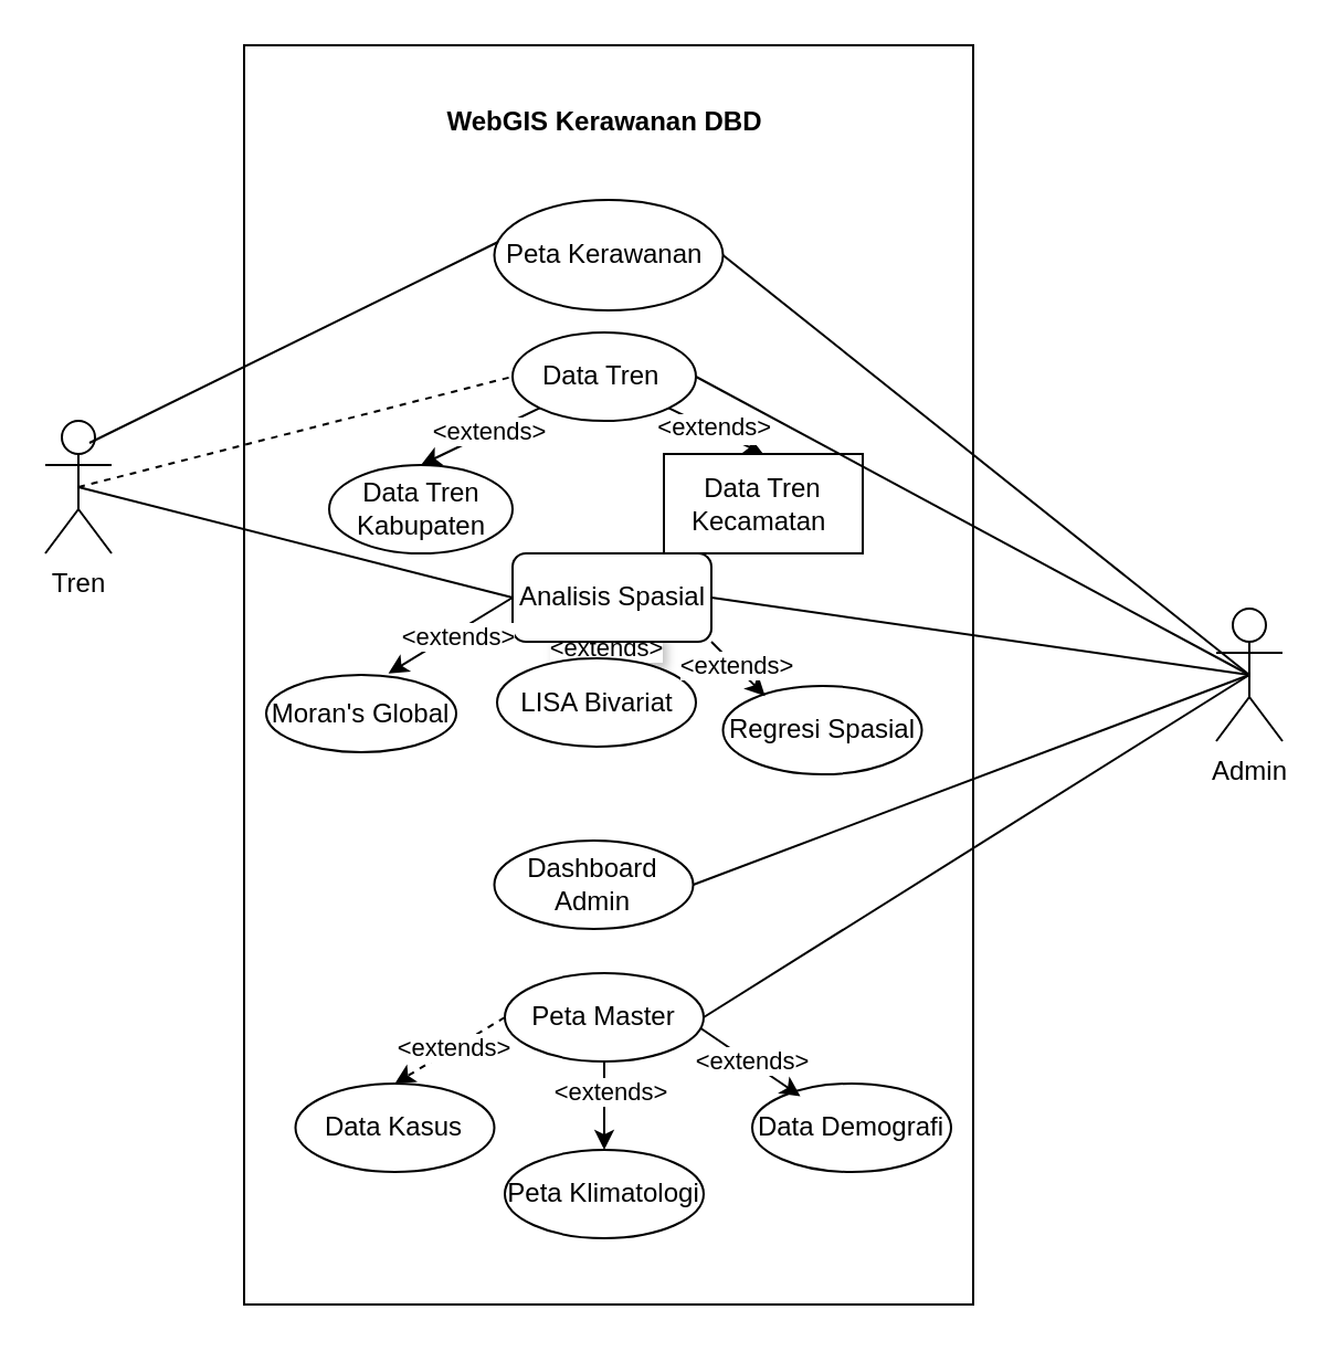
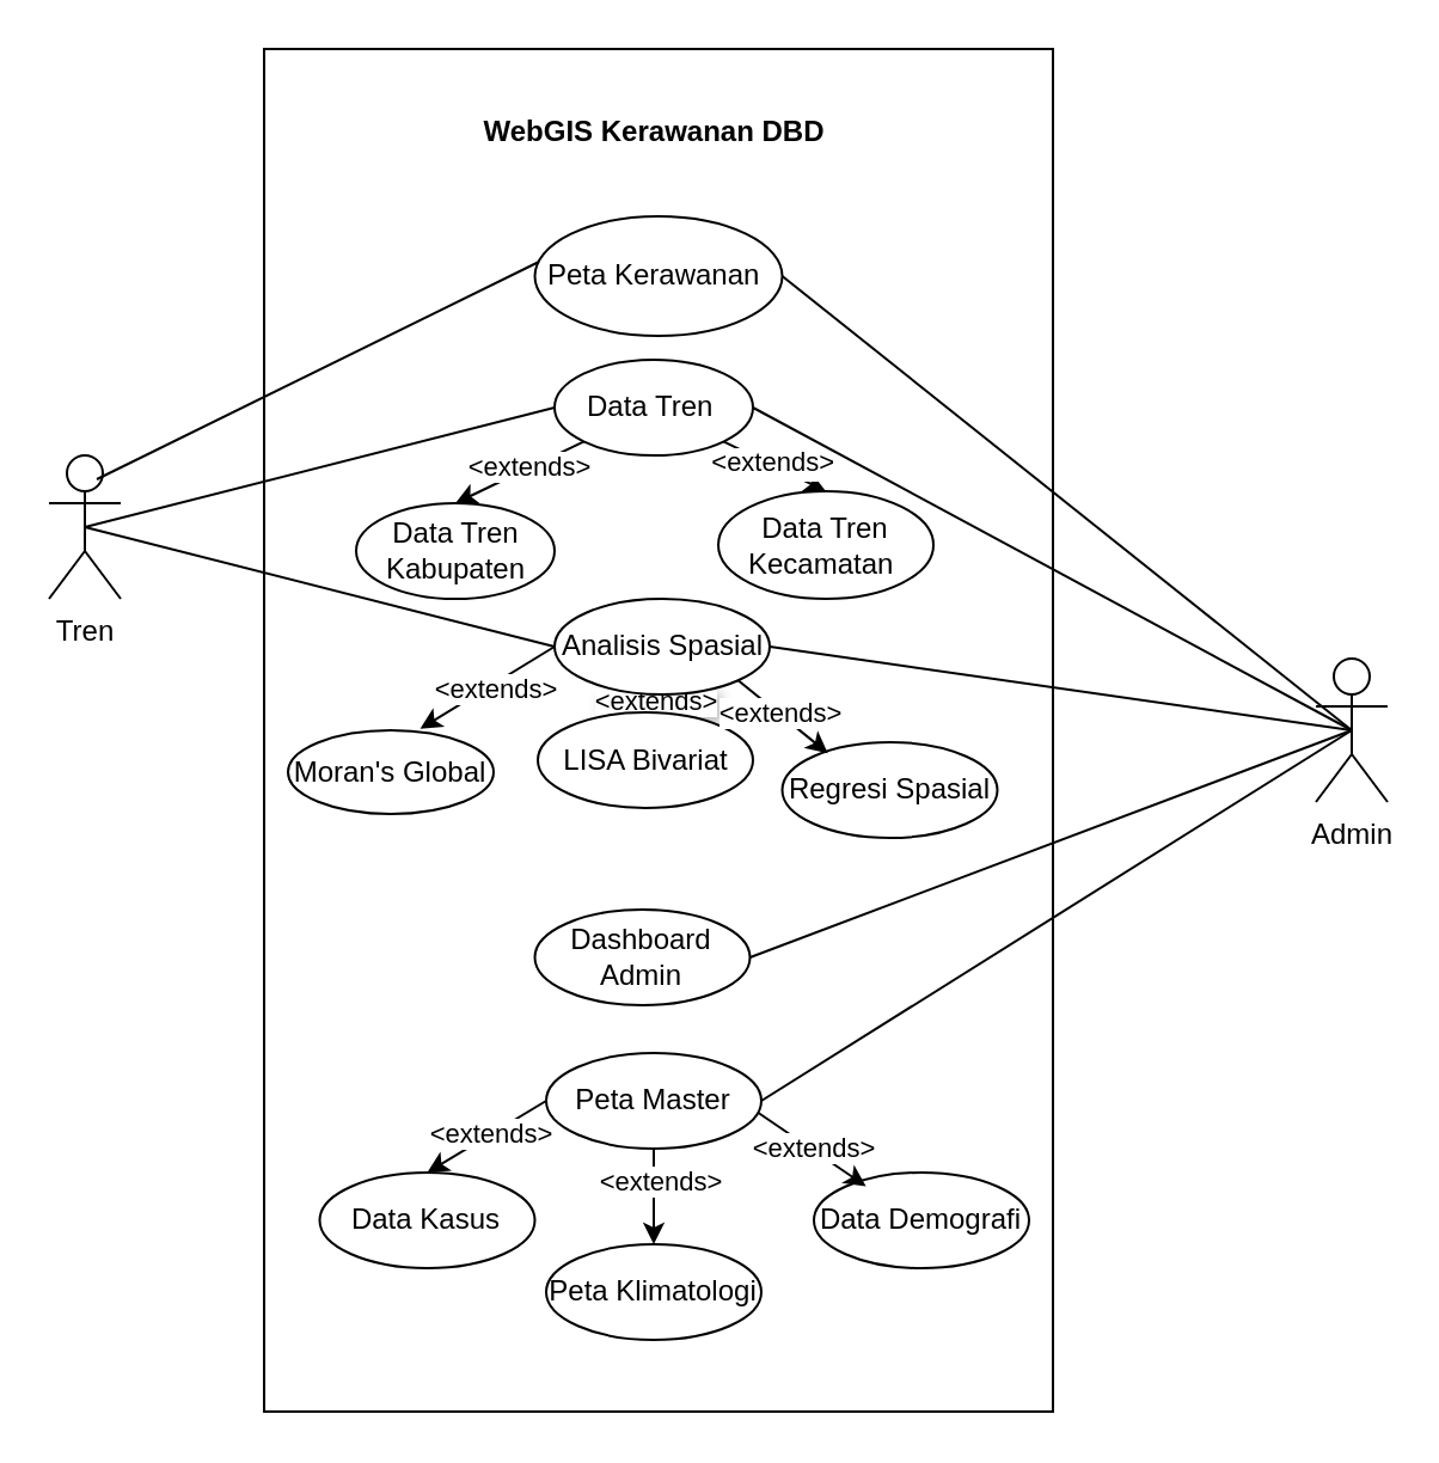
  <mxCell id="0" />
  <mxCell id="1" parent="0" />
  <mxCell id="2" value="" style="rounded=0;whiteSpace=wrap;html=1;fillColor=light-dark(#FFFFFF,#FFFFFF);strokeColor=light-dark(#000000,#000000);" vertex="1" parent="1"><mxGeometry x="110" y="20" width="330" height="570" as="geometry" /></mxCell>
- <mxCell id="3" style="rounded=0;orthogonalLoop=1;jettySize=auto;html=1;exitX=0.5;exitY=0.5;exitDx=0;exitDy=0;exitPerimeter=0;entryX=0;entryY=0.5;entryDx=0;entryDy=0;strokeColor=light-dark(#000000,#000000);endArrow=none;startFill=0;dashed=1;" edge="1" parent="1" source="5" target="14"><mxGeometry relative="1" as="geometry" /></mxCell>
+ <mxCell id="3" style="rounded=0;orthogonalLoop=1;jettySize=auto;html=1;exitX=0.5;exitY=0.5;exitDx=0;exitDy=0;exitPerimeter=0;entryX=0;entryY=0.5;entryDx=0;entryDy=0;strokeColor=light-dark(#000000,#000000);endArrow=none;startFill=0;" edge="1" parent="1" source="5" target="14"><mxGeometry relative="1" as="geometry" /></mxCell>
  <mxCell id="4" style="rounded=0;orthogonalLoop=1;jettySize=auto;html=1;exitX=0.5;exitY=0.5;exitDx=0;exitDy=0;exitPerimeter=0;entryX=0;entryY=0.5;entryDx=0;entryDy=0;strokeColor=light-dark(#000000,#000000);endArrow=none;startFill=0;" edge="1" parent="1" source="5" target="19"><mxGeometry relative="1" as="geometry" /></mxCell>
  <mxCell id="5" value="Tren" style="shape=umlActor;verticalLabelPosition=bottom;verticalAlign=top;html=1;outlineConnect=0;strokeColor=light-dark(#000000,#000000);fillColor=none;" vertex="1" parent="1"><mxGeometry x="20" y="190" width="30" height="60" as="geometry" /></mxCell>
  <mxCell id="6" style="rounded=0;orthogonalLoop=1;jettySize=auto;html=1;exitX=0.5;exitY=0.5;exitDx=0;exitDy=0;exitPerimeter=0;entryX=1;entryY=0.5;entryDx=0;entryDy=0;endArrow=none;startFill=0;strokeColor=light-dark(#000000,#000000);" edge="1" parent="1" source="7" target="28"><mxGeometry relative="1" as="geometry" /></mxCell>
  <mxCell id="7" value="Admin" style="shape=umlActor;verticalLabelPosition=bottom;verticalAlign=top;html=1;outlineConnect=0;strokeColor=light-dark(#000000,#000000);fillColor=none;" vertex="1" parent="1"><mxGeometry x="550" y="275" width="30" height="60" as="geometry" /></mxCell>
  <mxCell id="8" value="WebGIS Kerawanan DBD" style="text;html=1;align=center;verticalAlign=middle;resizable=0;points=[];autosize=1;strokeColor=none;fillColor=none;fontColor=light-dark(#000000,#000000);fontStyle=1" vertex="1" parent="1"><mxGeometry x="193" y="40" width="160" height="30" as="geometry" /></mxCell>
  <mxCell id="9" value="&lt;font style=&quot;color: light-dark(rgb(0, 0, 0), rgb(0, 0, 0));&quot;&gt;Peta Kerawanan&amp;nbsp;&lt;/font&gt;" style="ellipse;whiteSpace=wrap;html=1;fillColor=light-dark(#FFFFFF,#FFFFFF);strokeColor=light-dark(#000000,#000000);" vertex="1" parent="1"><mxGeometry x="223.25" y="90" width="103.5" height="50" as="geometry" /></mxCell>
  <mxCell id="10" style="rounded=0;orthogonalLoop=1;jettySize=auto;html=1;exitX=0;exitY=1;exitDx=0;exitDy=0;entryX=0.5;entryY=0;entryDx=0;entryDy=0;strokeColor=light-dark(#000000,#000000);" edge="1" parent="1" source="14" target="15"><mxGeometry relative="1" as="geometry" /></mxCell>
  <mxCell id="11" value="&amp;lt;extends&amp;gt;" style="edgeLabel;align=center;verticalAlign=middle;resizable=0;points=[];labelBackgroundColor=light-dark(#FFFFFF,#FFFFFF);html=1;fontColor=light-dark(#000000,#000000);" vertex="1" connectable="0" parent="10"><mxGeometry x="-0.152" y="-1" relative="1" as="geometry"><mxPoint as="offset" /></mxGeometry></mxCell>
  <mxCell id="12" style="rounded=0;orthogonalLoop=1;jettySize=auto;html=1;exitX=1;exitY=1;exitDx=0;exitDy=0;entryX=0.5;entryY=0;entryDx=0;entryDy=0;strokeColor=light-dark(#000000,#000000);" edge="1" parent="1" source="14" target="16"><mxGeometry relative="1" as="geometry" /></mxCell>
  <mxCell id="13" value="&lt;extends&gt;" style="edgeLabel;align=center;verticalAlign=middle;resizable=0;points=[];labelBackgroundColor=light-dark(#FFFFFF,#FFFFFF);fontColor=light-dark(#000000,#000000);" vertex="1" connectable="0" parent="12"><mxGeometry x="-0.055" y="2" relative="1" as="geometry"><mxPoint as="offset" /></mxGeometry></mxCell>
  <mxCell id="14" value="&lt;font style=&quot;color: light-dark(rgb(0, 0, 0), rgb(0, 0, 0));&quot;&gt;Data Tren&amp;nbsp;&lt;/font&gt;" style="ellipse;whiteSpace=wrap;html=1;fillColor=light-dark(#FFFFFF,#FFFFFF);strokeColor=light-dark(#000000,#000000);" vertex="1" parent="1"><mxGeometry x="231.5" y="150" width="83" height="40" as="geometry" /></mxCell>
  <mxCell id="15" value="&lt;font style=&quot;color: light-dark(rgb(0, 0, 0), rgb(0, 0, 0));&quot;&gt;Data Tren&lt;br&gt;Kabupaten&lt;/font&gt;" style="ellipse;whiteSpace=wrap;html=1;fillColor=light-dark(#FFFFFF,#FFFFFF);strokeColor=light-dark(#000000,#000000);" vertex="1" parent="1"><mxGeometry x="148.5" y="210" width="83" height="40" as="geometry" /></mxCell>
- <mxCell id="16" value="&lt;font style=&quot;color: light-dark(rgb(0, 0, 0), rgb(0, 0, 0));&quot;&gt;Data Tren&lt;br&gt;Kecamatan&amp;nbsp;&lt;/font&gt;" style="whiteSpace=wrap;html=1;fillColor=light-dark(#FFFFFF,#FFFFFF);strokeColor=light-dark(#000000,#000000);rounded=0;" vertex="1" parent="1"><mxGeometry x="300" y="205" width="90" height="45" as="geometry" /></mxCell>
+ <mxCell id="16" value="&lt;font style=&quot;color: light-dark(rgb(0, 0, 0), rgb(0, 0, 0));&quot;&gt;Data Tren&lt;br&gt;Kecamatan&amp;nbsp;&lt;/font&gt;" style="ellipse;whiteSpace=wrap;html=1;fillColor=light-dark(#FFFFFF,#FFFFFF);strokeColor=light-dark(#000000,#000000);" vertex="1" parent="1"><mxGeometry x="300" y="205" width="90" height="45" as="geometry" /></mxCell>
  <mxCell id="17" style="rounded=0;orthogonalLoop=1;jettySize=auto;html=1;exitX=0.5;exitY=1;exitDx=0;exitDy=0;entryX=0.5;entryY=0;entryDx=0;entryDy=0;strokeColor=light-dark(#000000,#000000);" edge="1" parent="1" source="19" target="21"><mxGeometry relative="1" as="geometry" /></mxCell>
  <mxCell id="18" value="&amp;lt;extends&amp;gt;" style="edgeLabel;html=1;align=center;verticalAlign=middle;resizable=0;points=[];labelBackgroundColor=light-dark(#FFFFFF,#FFFFFF);textShadow=1;fontColor=light-dark(#000000,#000000);" vertex="1" connectable="0" parent="17"><mxGeometry x="-0.166" relative="1" as="geometry"><mxPoint as="offset" /></mxGeometry></mxCell>
- <mxCell id="19" value="&lt;font style=&quot;color: light-dark(rgb(0, 0, 0), rgb(0, 0, 0));&quot;&gt;Analisis Spasial&lt;/font&gt;" style="whiteSpace=wrap;html=1;fillColor=light-dark(#FFFFFF,#FFFFFF);strokeColor=light-dark(#000000,#000000);rounded=1;" vertex="1" parent="1"><mxGeometry x="231.5" y="250" width="90" height="40" as="geometry" /></mxCell>
+ <mxCell id="19" value="&lt;font style=&quot;color: light-dark(rgb(0, 0, 0), rgb(0, 0, 0));&quot;&gt;Analisis Spasial&lt;/font&gt;" style="ellipse;whiteSpace=wrap;html=1;fillColor=light-dark(#FFFFFF,#FFFFFF);strokeColor=light-dark(#000000,#000000);" vertex="1" parent="1"><mxGeometry x="231.5" y="250" width="90" height="40" as="geometry" /></mxCell>
  <mxCell id="20" value="&lt;font style=&quot;color: light-dark(rgb(0, 0, 0), rgb(0, 0, 0));&quot;&gt;Moran's Global&lt;/font&gt;" style="ellipse;whiteSpace=wrap;html=1;fillColor=light-dark(#FFFFFF,#FFFFFF);strokeColor=light-dark(#000000,#000000);" vertex="1" parent="1"><mxGeometry x="120" y="305" width="86" height="35" as="geometry" /></mxCell>
  <mxCell id="21" value="&lt;font style=&quot;color: light-dark(rgb(0, 0, 0), rgb(0, 0, 0));&quot;&gt;LISA Bivariat&lt;/font&gt;" style="ellipse;whiteSpace=wrap;html=1;fillColor=light-dark(#FFFFFF,#FFFFFF);strokeColor=light-dark(#000000,#000000);" vertex="1" parent="1"><mxGeometry x="224.5" y="297.5" width="90" height="40" as="geometry" /></mxCell>
  <mxCell id="22" value="&lt;font style=&quot;color: light-dark(rgb(0, 0, 0), rgb(0, 0, 0));&quot;&gt;Regresi Spasial&lt;/font&gt;" style="ellipse;whiteSpace=wrap;html=1;fillColor=light-dark(#FFFFFF,#FFFFFF);strokeColor=light-dark(#000000,#000000);" vertex="1" parent="1"><mxGeometry x="326.75" y="310" width="90" height="40" as="geometry" /></mxCell>
  <mxCell id="23" value="&lt;font style=&quot;color: light-dark(rgb(0, 0, 0), rgb(0, 0, 0));&quot;&gt;Dashboard Admin&lt;/font&gt;" style="ellipse;whiteSpace=wrap;html=1;fillColor=light-dark(#FFFFFF,#FFFFFF);strokeColor=light-dark(#000000,#000000);" vertex="1" parent="1"><mxGeometry x="223.25" y="380" width="90" height="40" as="geometry" /></mxCell>
- <mxCell id="24" style="rounded=0;orthogonalLoop=1;jettySize=auto;html=1;exitX=0;exitY=0.5;exitDx=0;exitDy=0;entryX=0.5;entryY=0;entryDx=0;entryDy=0;strokeColor=light-dark(#000000,#000000);dashed=1;" edge="1" parent="1" source="28" target="29"><mxGeometry relative="1" as="geometry" /></mxCell>
+ <mxCell id="24" style="rounded=0;orthogonalLoop=1;jettySize=auto;html=1;exitX=0;exitY=0.5;exitDx=0;exitDy=0;entryX=0.5;entryY=0;entryDx=0;entryDy=0;strokeColor=light-dark(#000000,#000000);" edge="1" parent="1" source="28" target="29"><mxGeometry relative="1" as="geometry" /></mxCell>
  <mxCell id="25" value="&amp;lt;extends&amp;gt;" style="edgeLabel;html=1;align=center;verticalAlign=middle;resizable=0;points=[];fontColor=light-dark(#000000,#000000);labelBackgroundColor=light-dark(#FFFFFF,#FFFFFF);" vertex="1" connectable="0" parent="24"><mxGeometry x="-0.07" relative="1" as="geometry"><mxPoint as="offset" /></mxGeometry></mxCell>
  <mxCell id="26" style="rounded=0;orthogonalLoop=1;jettySize=auto;html=1;exitX=0.5;exitY=1;exitDx=0;exitDy=0;entryX=0.5;entryY=0;entryDx=0;entryDy=0;strokeColor=light-dark(#000000,#000000);" edge="1" parent="1" source="28" target="30"><mxGeometry relative="1" as="geometry" /></mxCell>
  <mxCell id="27" value="&amp;lt;extends&amp;gt;" style="edgeLabel;html=1;align=center;verticalAlign=middle;resizable=0;points=[];labelBackgroundColor=light-dark(#FFFFFF,#FFFFFF);fontColor=light-dark(#000000,#000000);" vertex="1" connectable="0" parent="26"><mxGeometry x="-0.333" y="2" relative="1" as="geometry"><mxPoint as="offset" /></mxGeometry></mxCell>
  <mxCell id="28" value="&lt;font style=&quot;color: light-dark(rgb(0, 0, 0), rgb(0, 0, 0));&quot;&gt;Peta Master&lt;/font&gt;" style="ellipse;whiteSpace=wrap;html=1;fillColor=light-dark(#FFFFFF,#FFFFFF);strokeColor=light-dark(#000000,#000000);" vertex="1" parent="1"><mxGeometry x="228" y="440" width="90" height="40" as="geometry" /></mxCell>
  <mxCell id="29" value="&lt;font style=&quot;color: light-dark(rgb(0, 0, 0), rgb(0, 0, 0));&quot;&gt;Data Kasus&lt;/font&gt;" style="ellipse;whiteSpace=wrap;html=1;fillColor=light-dark(#FFFFFF,#FFFFFF);strokeColor=light-dark(#000000,#000000);" vertex="1" parent="1"><mxGeometry x="133.25" y="490" width="90" height="40" as="geometry" /></mxCell>
  <mxCell id="30" value="&lt;font style=&quot;color: light-dark(rgb(0, 0, 0), rgb(0, 0, 0));&quot;&gt;Peta Klimatologi&lt;/font&gt;" style="ellipse;whiteSpace=wrap;html=1;fillColor=light-dark(#FFFFFF,#FFFFFF);strokeColor=light-dark(#000000,#000000);" vertex="1" parent="1"><mxGeometry x="228" y="520" width="90" height="40" as="geometry" /></mxCell>
  <mxCell id="31" value="&lt;font style=&quot;color: light-dark(rgb(0, 0, 0), rgb(0, 0, 0));&quot;&gt;Data Demografi&lt;/font&gt;" style="ellipse;whiteSpace=wrap;html=1;fillColor=light-dark(#FFFFFF,#FFFFFF);strokeColor=light-dark(#000000,#000000);" vertex="1" parent="1"><mxGeometry x="340" y="490" width="90" height="40" as="geometry" /></mxCell>
  <mxCell id="32" style="rounded=0;orthogonalLoop=1;jettySize=auto;html=1;exitX=0;exitY=0.5;exitDx=0;exitDy=0;entryX=0.643;entryY=-0.018;entryDx=0;entryDy=0;entryPerimeter=0;strokeColor=light-dark(#000000,#000000);" edge="1" parent="1" source="19" target="20"><mxGeometry relative="1" as="geometry" /></mxCell>
  <mxCell id="33" value="&amp;lt;extends&amp;gt;" style="edgeLabel;align=center;verticalAlign=middle;resizable=0;points=[];html=1;labelBackgroundColor=light-dark(#FFFFFF,#FFFFFF);fontColor=light-dark(#000000,#000000);" vertex="1" connectable="0" parent="32"><mxGeometry x="0.16" y="2" relative="1" as="geometry"><mxPoint x="6" y="-4" as="offset" /></mxGeometry></mxCell>
  <mxCell id="34" style="rounded=0;orthogonalLoop=1;jettySize=auto;html=1;exitX=1;exitY=1;exitDx=0;exitDy=0;entryX=0.212;entryY=0.114;entryDx=0;entryDy=0;entryPerimeter=0;strokeColor=light-dark(#000000,#000000);" edge="1" parent="1" source="19" target="22"><mxGeometry relative="1" as="geometry" /></mxCell>
  <mxCell id="35" value="&amp;lt;extends&amp;gt;" style="edgeLabel;html=1;align=center;verticalAlign=middle;resizable=0;points=[];labelBackgroundColor=light-dark(#FFFFFF,#FFFFFF);fontColor=light-dark(#000000,#000000);" vertex="1" connectable="0" parent="34"><mxGeometry x="-0.105" relative="1" as="geometry"><mxPoint as="offset" /></mxGeometry></mxCell>
  <mxCell id="36" style="rounded=0;orthogonalLoop=1;jettySize=auto;html=1;exitX=0.986;exitY=0.625;exitDx=0;exitDy=0;entryX=0.242;entryY=0.143;entryDx=0;entryDy=0;entryPerimeter=0;strokeColor=light-dark(#000000,#000000);exitPerimeter=0;" edge="1" parent="1" source="28" target="31"><mxGeometry relative="1" as="geometry" /></mxCell>
  <mxCell id="37" value="&amp;lt;extends&amp;gt;" style="edgeLabel;html=1;align=center;verticalAlign=middle;resizable=0;points=[];labelBackgroundColor=light-dark(#FFFFFF,#FFFFFF);fontColor=light-dark(#000000,#000000);" vertex="1" connectable="0" parent="36"><mxGeometry x="-0.174" relative="1" as="geometry"><mxPoint x="4" y="2" as="offset" /></mxGeometry></mxCell>
  <mxCell id="38" style="rounded=0;orthogonalLoop=1;jettySize=auto;html=1;entryX=1;entryY=0.5;entryDx=0;entryDy=0;endArrow=none;startFill=0;strokeColor=light-dark(#000000,#000000);exitX=0.5;exitY=0.5;exitDx=0;exitDy=0;exitPerimeter=0;" edge="1" parent="1" source="7" target="19"><mxGeometry relative="1" as="geometry"><mxPoint x="550" y="410" as="sourcePoint" /><mxPoint x="326.5" y="350" as="targetPoint" /></mxGeometry></mxCell>
  <mxCell id="39" style="rounded=0;orthogonalLoop=1;jettySize=auto;html=1;entryX=0.017;entryY=0.38;entryDx=0;entryDy=0;entryPerimeter=0;endArrow=none;startFill=0;strokeColor=light-dark(#000000,#000000);" edge="1" parent="1" target="9"><mxGeometry relative="1" as="geometry"><mxPoint x="40" y="200" as="sourcePoint" /></mxGeometry></mxCell>
  <mxCell id="40" style="rounded=0;orthogonalLoop=1;jettySize=auto;html=1;exitX=0.5;exitY=0.5;exitDx=0;exitDy=0;exitPerimeter=0;entryX=1;entryY=0.5;entryDx=0;entryDy=0;endArrow=none;startFill=0;strokeColor=light-dark(#000000,#000000);" edge="1" parent="1" source="7" target="23"><mxGeometry relative="1" as="geometry"><mxPoint x="547" y="380" as="sourcePoint" /><mxPoint x="320" y="430" as="targetPoint" /></mxGeometry></mxCell>
  <mxCell id="41" style="rounded=0;orthogonalLoop=1;jettySize=auto;html=1;entryX=1;entryY=0.5;entryDx=0;entryDy=0;endArrow=none;startFill=0;strokeColor=light-dark(#000000,#000000);exitX=0.5;exitY=0.5;exitDx=0;exitDy=0;exitPerimeter=0;" edge="1" parent="1" source="7" target="14"><mxGeometry relative="1" as="geometry"><mxPoint x="590" y="327.5" as="sourcePoint" /><mxPoint x="360" y="182.5" as="targetPoint" /></mxGeometry></mxCell>
  <mxCell id="42" style="rounded=0;orthogonalLoop=1;jettySize=auto;html=1;entryX=1;entryY=0.5;entryDx=0;entryDy=0;endArrow=none;startFill=0;strokeColor=light-dark(#000000,#000000);exitX=0.5;exitY=0.5;exitDx=0;exitDy=0;exitPerimeter=0;" edge="1" parent="1" source="7" target="9"><mxGeometry relative="1" as="geometry"><mxPoint x="610.5" y="245" as="sourcePoint" /><mxPoint x="360.5" y="110" as="targetPoint" /></mxGeometry></mxCell>
